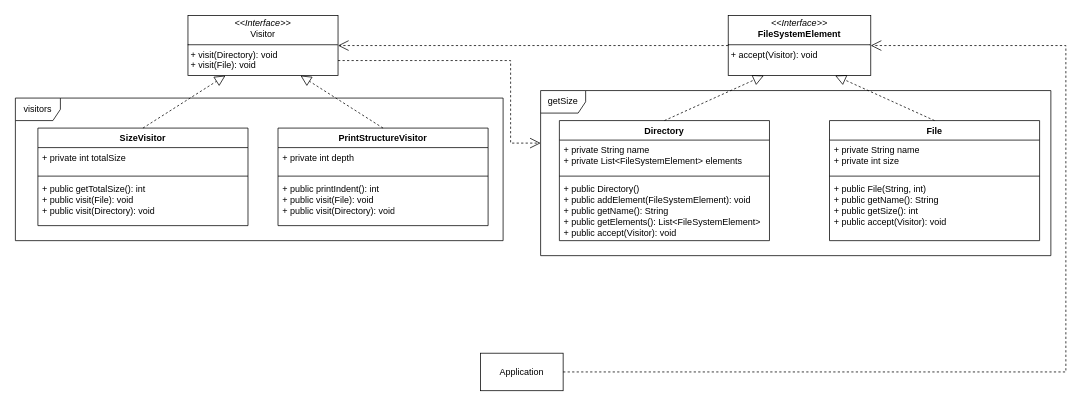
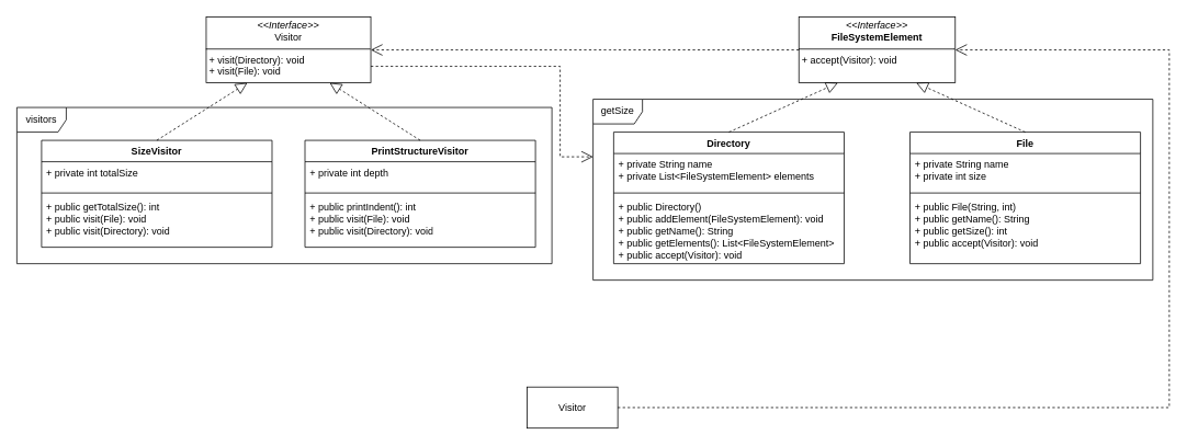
  <mxCell id="0" />
  <mxCell id="1" parent="0" />
  <mxCell id="2" value="&lt;p style=&quot;margin:0px;margin-top:4px;text-align:center;&quot;&gt;&lt;i&gt;&amp;lt;&amp;lt;Interface&amp;gt;&amp;gt;&lt;/i&gt;&lt;br&gt;&lt;b&gt;FileSystemElement&lt;/b&gt;&lt;br&gt;&lt;/p&gt;&lt;hr size=&quot;1&quot; style=&quot;border-style:solid;&quot;&gt;&lt;p style=&quot;margin:0px;margin-left:4px;&quot;&gt;+ accept(Visitor): void&lt;br&gt;&lt;/p&gt;" style="verticalAlign=top;align=left;overflow=fill;html=1;whiteSpace=wrap;" vertex="1" parent="1"><mxGeometry x="970" y="20" width="190" height="80" as="geometry" /></mxCell>
  <mxCell id="3" value="Directory" style="swimlane;fontStyle=1;align=center;verticalAlign=top;childLayout=stackLayout;horizontal=1;startSize=26;horizontalStack=0;resizeParent=1;resizeParentMax=0;resizeLast=0;collapsible=1;marginBottom=0;whiteSpace=wrap;html=1;" vertex="1" parent="1"><mxGeometry x="745" y="160" width="280" height="160" as="geometry" /></mxCell>
  <mxCell id="4" value="&lt;div&gt;+ private String name&lt;/div&gt;&lt;div&gt;+ private List&amp;lt;FileSystemElement&amp;gt; elements&lt;br&gt;&lt;/div&gt;" style="text;strokeColor=none;fillColor=none;align=left;verticalAlign=top;spacingLeft=4;spacingRight=4;overflow=hidden;rotatable=0;points=[[0,0.5],[1,0.5]];portConstraint=eastwest;whiteSpace=wrap;html=1;" vertex="1" parent="3"><mxGeometry y="26" width="280" height="44" as="geometry" /></mxCell>
  <mxCell id="5" value="" style="line;strokeWidth=1;fillColor=none;align=left;verticalAlign=middle;spacingTop=-1;spacingLeft=3;spacingRight=3;rotatable=0;labelPosition=right;points=[];portConstraint=eastwest;strokeColor=inherit;" vertex="1" parent="3"><mxGeometry y="70" width="280" height="8" as="geometry" /></mxCell>
  <mxCell id="6" value="&lt;div&gt;+ public Directory()&lt;/div&gt;&lt;div&gt;+ public addElement(FileSystemElement): void&lt;br&gt;&lt;/div&gt;&lt;div&gt;+ public getName(): String&lt;/div&gt;&lt;div&gt;+ public getElements(): List&amp;lt;FileSystemElement&amp;gt;&lt;/div&gt;&lt;div&gt;+ public accept(Visitor): void&lt;br&gt;&lt;/div&gt;" style="text;strokeColor=none;fillColor=none;align=left;verticalAlign=top;spacingLeft=4;spacingRight=4;overflow=hidden;rotatable=0;points=[[0,0.5],[1,0.5]];portConstraint=eastwest;whiteSpace=wrap;html=1;" vertex="1" parent="3"><mxGeometry y="78" width="280" height="82" as="geometry" /></mxCell>
  <mxCell id="7" value="File" style="swimlane;fontStyle=1;align=center;verticalAlign=top;childLayout=stackLayout;horizontal=1;startSize=26;horizontalStack=0;resizeParent=1;resizeParentMax=0;resizeLast=0;collapsible=1;marginBottom=0;whiteSpace=wrap;html=1;" vertex="1" parent="1"><mxGeometry x="1105" y="160" width="280" height="160" as="geometry" /></mxCell>
  <mxCell id="8" value="&lt;div&gt;+ private String name&lt;/div&gt;&lt;div&gt;+ private int size&lt;br&gt;&lt;/div&gt;" style="text;strokeColor=none;fillColor=none;align=left;verticalAlign=top;spacingLeft=4;spacingRight=4;overflow=hidden;rotatable=0;points=[[0,0.5],[1,0.5]];portConstraint=eastwest;whiteSpace=wrap;html=1;" vertex="1" parent="7"><mxGeometry y="26" width="280" height="44" as="geometry" /></mxCell>
  <mxCell id="9" value="" style="line;strokeWidth=1;fillColor=none;align=left;verticalAlign=middle;spacingTop=-1;spacingLeft=3;spacingRight=3;rotatable=0;labelPosition=right;points=[];portConstraint=eastwest;strokeColor=inherit;" vertex="1" parent="7"><mxGeometry y="70" width="280" height="8" as="geometry" /></mxCell>
  <mxCell id="10" value="&lt;div&gt;+ public File(String, int)&lt;/div&gt;&lt;div&gt;+ public getName(): String&lt;/div&gt;&lt;div&gt;+ public getSize(): int&lt;br&gt;&lt;/div&gt;&lt;div&gt;+ public accept(Visitor): void&lt;br&gt;&lt;/div&gt;" style="text;strokeColor=none;fillColor=none;align=left;verticalAlign=top;spacingLeft=4;spacingRight=4;overflow=hidden;rotatable=0;points=[[0,0.5],[1,0.5]];portConstraint=eastwest;whiteSpace=wrap;html=1;" vertex="1" parent="7"><mxGeometry y="78" width="280" height="82" as="geometry" /></mxCell>
  <mxCell id="11" value="" style="endArrow=block;dashed=1;endFill=0;endSize=12;html=1;rounded=0;exitX=0.5;exitY=0;exitDx=0;exitDy=0;entryX=0.25;entryY=1;entryDx=0;entryDy=0;" edge="1" parent="1" source="3" target="2"><mxGeometry width="160" relative="1" as="geometry"><mxPoint x="1050" y="150" as="sourcePoint" /><mxPoint x="1210" y="150" as="targetPoint" /></mxGeometry></mxCell>
  <mxCell id="12" value="" style="endArrow=block;dashed=1;endFill=0;endSize=12;html=1;rounded=0;exitX=0.5;exitY=0;exitDx=0;exitDy=0;entryX=0.75;entryY=1;entryDx=0;entryDy=0;" edge="1" parent="1" source="7" target="2"><mxGeometry width="160" relative="1" as="geometry"><mxPoint x="895" y="170" as="sourcePoint" /><mxPoint x="1028" y="110" as="targetPoint" /></mxGeometry></mxCell>
  <mxCell id="13" value="&lt;p style=&quot;margin:0px;margin-top:4px;text-align:center;&quot;&gt;&lt;i&gt;&amp;lt;&amp;lt;Interface&amp;gt;&amp;gt;&lt;/i&gt;&lt;br&gt;Visitor&lt;br&gt;&lt;/p&gt;&lt;hr size=&quot;1&quot; style=&quot;border-style:solid;&quot;&gt;&lt;p style=&quot;margin:0px;margin-left:4px;&quot;&gt;+ visit(Directory): void&lt;/p&gt;&lt;p style=&quot;margin:0px;margin-left:4px;&quot;&gt;+ visit(File): void&lt;br&gt;&lt;/p&gt;" style="verticalAlign=top;align=left;overflow=fill;html=1;whiteSpace=wrap;" vertex="1" parent="1"><mxGeometry x="250" y="20" width="200" height="80" as="geometry" /></mxCell>
  <mxCell id="14" value="SizeVisitor" style="swimlane;fontStyle=1;align=center;verticalAlign=top;childLayout=stackLayout;horizontal=1;startSize=26;horizontalStack=0;resizeParent=1;resizeParentMax=0;resizeLast=0;collapsible=1;marginBottom=0;whiteSpace=wrap;html=1;" vertex="1" parent="1"><mxGeometry x="50" y="170" width="280" height="130" as="geometry" /></mxCell>
  <mxCell id="15" value="&lt;div&gt;+ private int totalSize&lt;br&gt;&lt;/div&gt;" style="text;strokeColor=none;fillColor=none;align=left;verticalAlign=top;spacingLeft=4;spacingRight=4;overflow=hidden;rotatable=0;points=[[0,0.5],[1,0.5]];portConstraint=eastwest;whiteSpace=wrap;html=1;" vertex="1" parent="14"><mxGeometry y="26" width="280" height="34" as="geometry" /></mxCell>
  <mxCell id="16" value="" style="line;strokeWidth=1;fillColor=none;align=left;verticalAlign=middle;spacingTop=-1;spacingLeft=3;spacingRight=3;rotatable=0;labelPosition=right;points=[];portConstraint=eastwest;strokeColor=inherit;" vertex="1" parent="14"><mxGeometry y="60" width="280" height="8" as="geometry" /></mxCell>
  <mxCell id="17" value="&lt;div&gt;+ public getTotalSize(): int&lt;br&gt;&lt;/div&gt;&lt;div&gt;+ public visit(File): void&lt;/div&gt;&lt;div&gt;+ public visit(Directory): void&lt;br&gt;&lt;/div&gt;" style="text;strokeColor=none;fillColor=none;align=left;verticalAlign=top;spacingLeft=4;spacingRight=4;overflow=hidden;rotatable=0;points=[[0,0.5],[1,0.5]];portConstraint=eastwest;whiteSpace=wrap;html=1;" vertex="1" parent="14"><mxGeometry y="68" width="280" height="62" as="geometry" /></mxCell>
  <mxCell id="18" value="PrintStructureVisitor" style="swimlane;fontStyle=1;align=center;verticalAlign=top;childLayout=stackLayout;horizontal=1;startSize=26;horizontalStack=0;resizeParent=1;resizeParentMax=0;resizeLast=0;collapsible=1;marginBottom=0;whiteSpace=wrap;html=1;" vertex="1" parent="1"><mxGeometry x="370" y="170" width="280" height="130" as="geometry" /></mxCell>
  <mxCell id="19" value="&lt;div&gt;+ private int depth&lt;br&gt;&lt;/div&gt;" style="text;strokeColor=none;fillColor=none;align=left;verticalAlign=top;spacingLeft=4;spacingRight=4;overflow=hidden;rotatable=0;points=[[0,0.5],[1,0.5]];portConstraint=eastwest;whiteSpace=wrap;html=1;" vertex="1" parent="18"><mxGeometry y="26" width="280" height="34" as="geometry" /></mxCell>
  <mxCell id="20" value="" style="line;strokeWidth=1;fillColor=none;align=left;verticalAlign=middle;spacingTop=-1;spacingLeft=3;spacingRight=3;rotatable=0;labelPosition=right;points=[];portConstraint=eastwest;strokeColor=inherit;" vertex="1" parent="18"><mxGeometry y="60" width="280" height="8" as="geometry" /></mxCell>
  <mxCell id="21" value="&lt;div&gt;+ public printIndent(): int&lt;br&gt;&lt;/div&gt;&lt;div&gt;+ public visit(File): void&lt;/div&gt;&lt;div&gt;+ public visit(Directory): void&lt;br&gt;&lt;/div&gt;" style="text;strokeColor=none;fillColor=none;align=left;verticalAlign=top;spacingLeft=4;spacingRight=4;overflow=hidden;rotatable=0;points=[[0,0.5],[1,0.5]];portConstraint=eastwest;whiteSpace=wrap;html=1;" vertex="1" parent="18"><mxGeometry y="68" width="280" height="62" as="geometry" /></mxCell>
  <mxCell id="22" value="" style="endArrow=block;dashed=1;endFill=0;endSize=12;html=1;rounded=0;exitX=0.5;exitY=0;exitDx=0;exitDy=0;entryX=0.25;entryY=1;entryDx=0;entryDy=0;" edge="1" parent="1" source="14" target="13"><mxGeometry width="160" relative="1" as="geometry"><mxPoint x="250" y="160" as="sourcePoint" /><mxPoint x="383" y="100" as="targetPoint" /></mxGeometry></mxCell>
  <mxCell id="23" value="" style="endArrow=block;dashed=1;endFill=0;endSize=12;html=1;rounded=0;exitX=0.5;exitY=0;exitDx=0;exitDy=0;entryX=0.75;entryY=1;entryDx=0;entryDy=0;" edge="1" parent="1" source="18" target="13"><mxGeometry width="160" relative="1" as="geometry"><mxPoint x="610" y="160" as="sourcePoint" /><mxPoint x="478" y="100" as="targetPoint" /></mxGeometry></mxCell>
  <mxCell id="24" value="getSize" style="shape=umlFrame;whiteSpace=wrap;html=1;pointerEvents=0;" vertex="1" parent="1"><mxGeometry x="720" y="120" width="680" height="220" as="geometry" /></mxCell>
  <mxCell id="25" value="" style="endArrow=open;endSize=12;dashed=1;html=1;rounded=0;exitX=1;exitY=0.75;exitDx=0;exitDy=0;" edge="1" parent="1" source="13"><mxGeometry width="160" relative="1" as="geometry"><mxPoint x="470" y="110" as="sourcePoint" /><mxPoint x="720" y="190" as="targetPoint" /><Array as="points"><mxPoint x="560" y="80" /><mxPoint x="680" y="80" /><mxPoint x="680" y="190" /></Array></mxGeometry></mxCell>
  <mxCell id="26" value="" style="endArrow=open;endSize=12;dashed=1;html=1;rounded=0;exitX=0;exitY=0.5;exitDx=0;exitDy=0;entryX=1;entryY=0.5;entryDx=0;entryDy=0;" edge="1" parent="1" source="2" target="13"><mxGeometry width="160" relative="1" as="geometry"><mxPoint x="460" y="90" as="sourcePoint" /><mxPoint y="200" as="targetPoint" x="730" /><Array as="points"><mxPoint x="740" y="60" /><mxPoint x="680" y="60" /></Array></mxGeometry></mxCell>
  <mxCell id="27" value="visitors" style="shape=umlFrame;whiteSpace=wrap;html=1;pointerEvents=0;" vertex="1" parent="1"><mxGeometry x="20" y="130" width="650" height="190" as="geometry" /></mxCell>
- <mxCell id="28" value="Application" style="html=1;whiteSpace=wrap;" vertex="1" parent="1"><mxGeometry x="640" y="470" width="110" height="50" as="geometry" /></mxCell>
+ <mxCell id="28" value="Visitor" style="html=1;whiteSpace=wrap;" vertex="1" parent="1"><mxGeometry x="640" y="470" width="110" height="50" as="geometry" /></mxCell>
  <mxCell id="29" value="" style="endArrow=open;endSize=12;dashed=1;html=1;rounded=0;exitX=1;exitY=0.5;exitDx=0;exitDy=0;entryX=1;entryY=0.5;entryDx=0;entryDy=0;" edge="1" parent="1" source="28" target="2"><mxGeometry width="160" relative="1" as="geometry"><mxPoint x="650" y="505" as="sourcePoint" /><mxPoint x="362" y="331" as="targetPoint" /><Array as="points"><mxPoint x="1420" y="495" /><mxPoint x="1420" y="270" /><mxPoint x="1420" y="60" /></Array></mxGeometry></mxCell>
